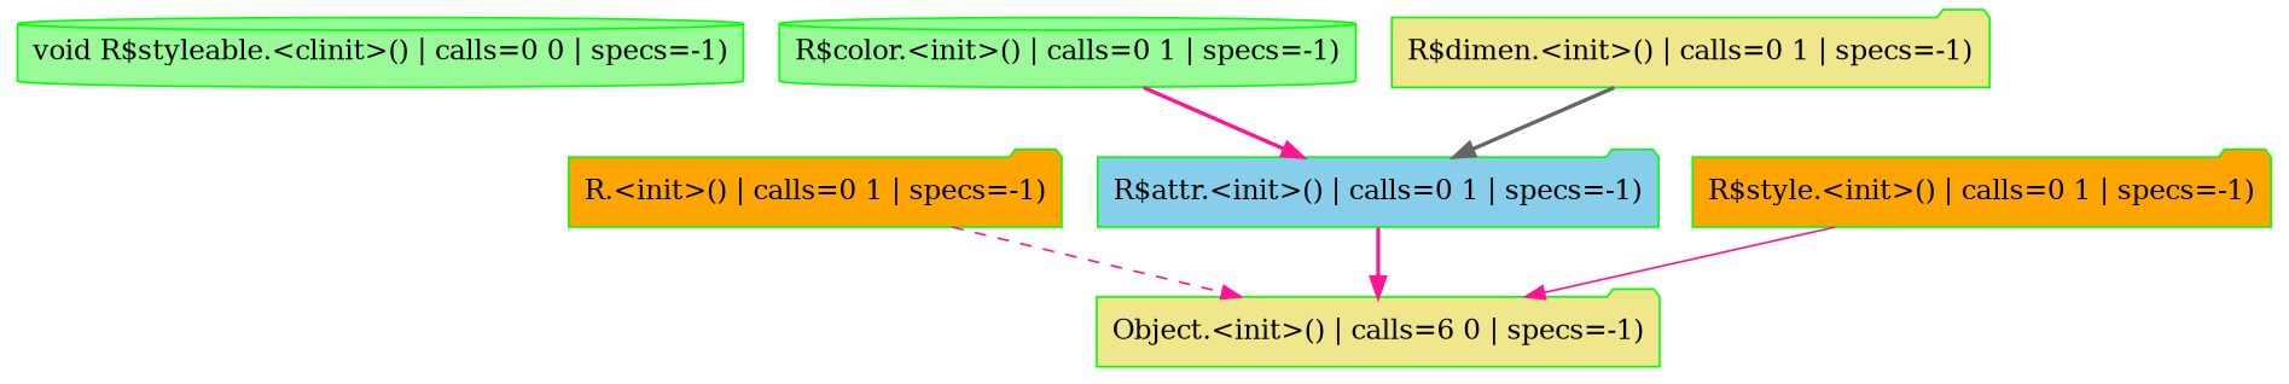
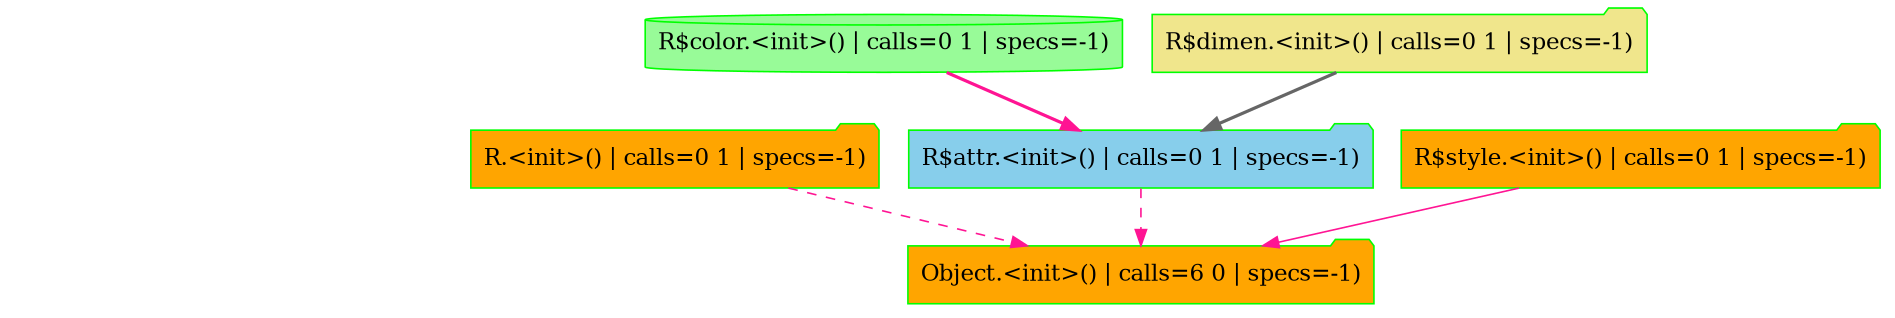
  digraph {
    node [color=green fillcolor=palegreen shape=folder style=filled]
    edge [color=deeppink style=dashed]
-   n1 [label="void R$styleable.<clinit>() | calls=0 0 | specs=-1)" shape=cylinder]
-   n2 [fillcolor=khaki label="Object.<init>() | calls=6 0 | specs=-1)"]
+   n2 [fillcolor=orange label="Object.<init>() | calls=6 0 | specs=-1)"]
    n3 [fillcolor=orange label="R.<init>() | calls=0 1 | specs=-1)"]
    n4 [fillcolor=skyblue label="R$attr.<init>() | calls=0 1 | specs=-1)"]
    n5 [label="R$color.<init>() | calls=0 1 | specs=-1)" shape=cylinder]
    n6 [fillcolor=khaki label="R$dimen.<init>() | calls=0 1 | specs=-1)"]
    n7 [fillcolor=orange label="R$style.<init>() | calls=0 1 | specs=-1)"]
    n3 -> n2
-   n4 -> n2 [style=bold]
+   n4 -> n2
    n5 -> n4 [style=bold]
    n6 -> n4 [color=gray40 style=bold]
    n7 -> n2 [style=solid]
  }
